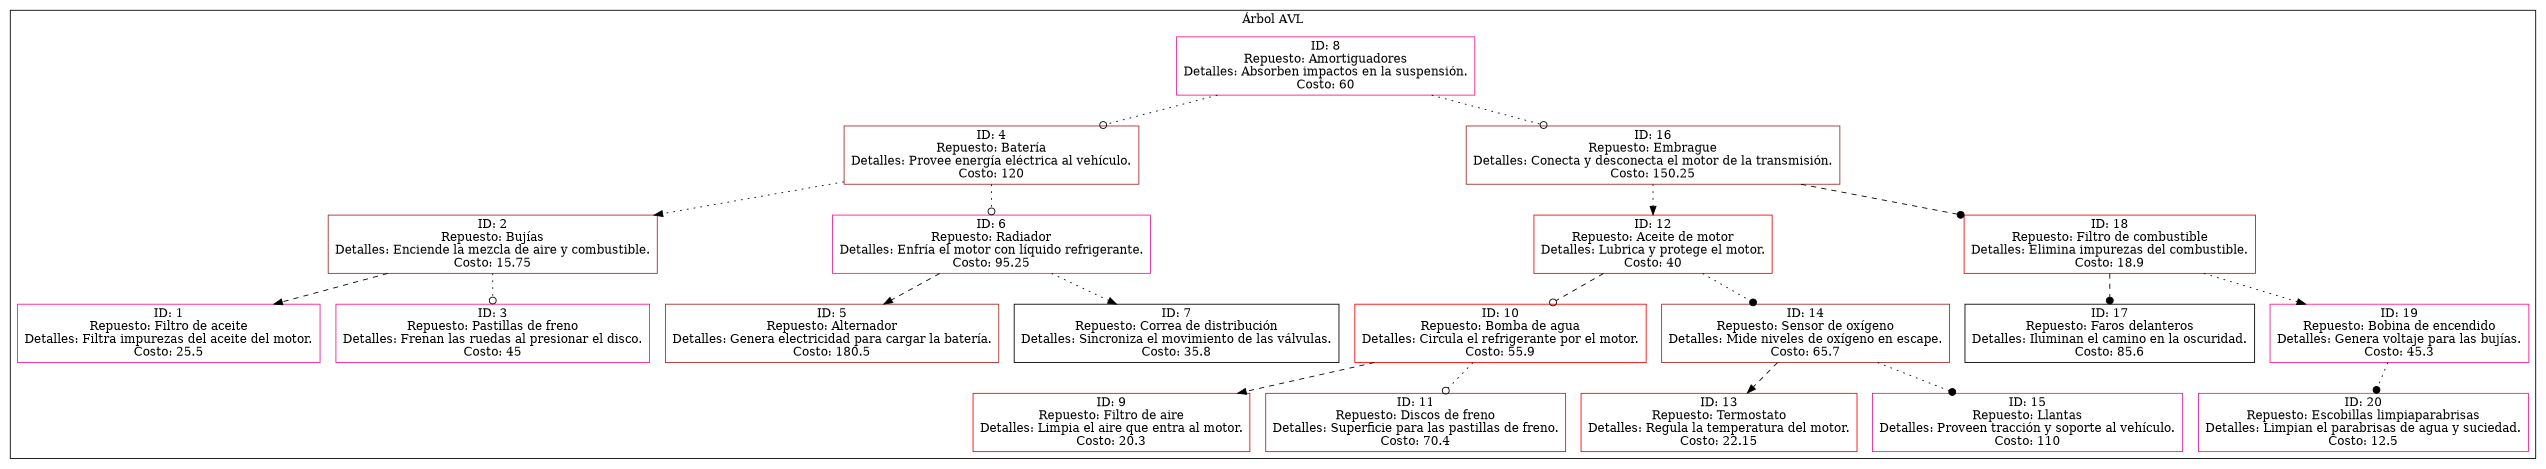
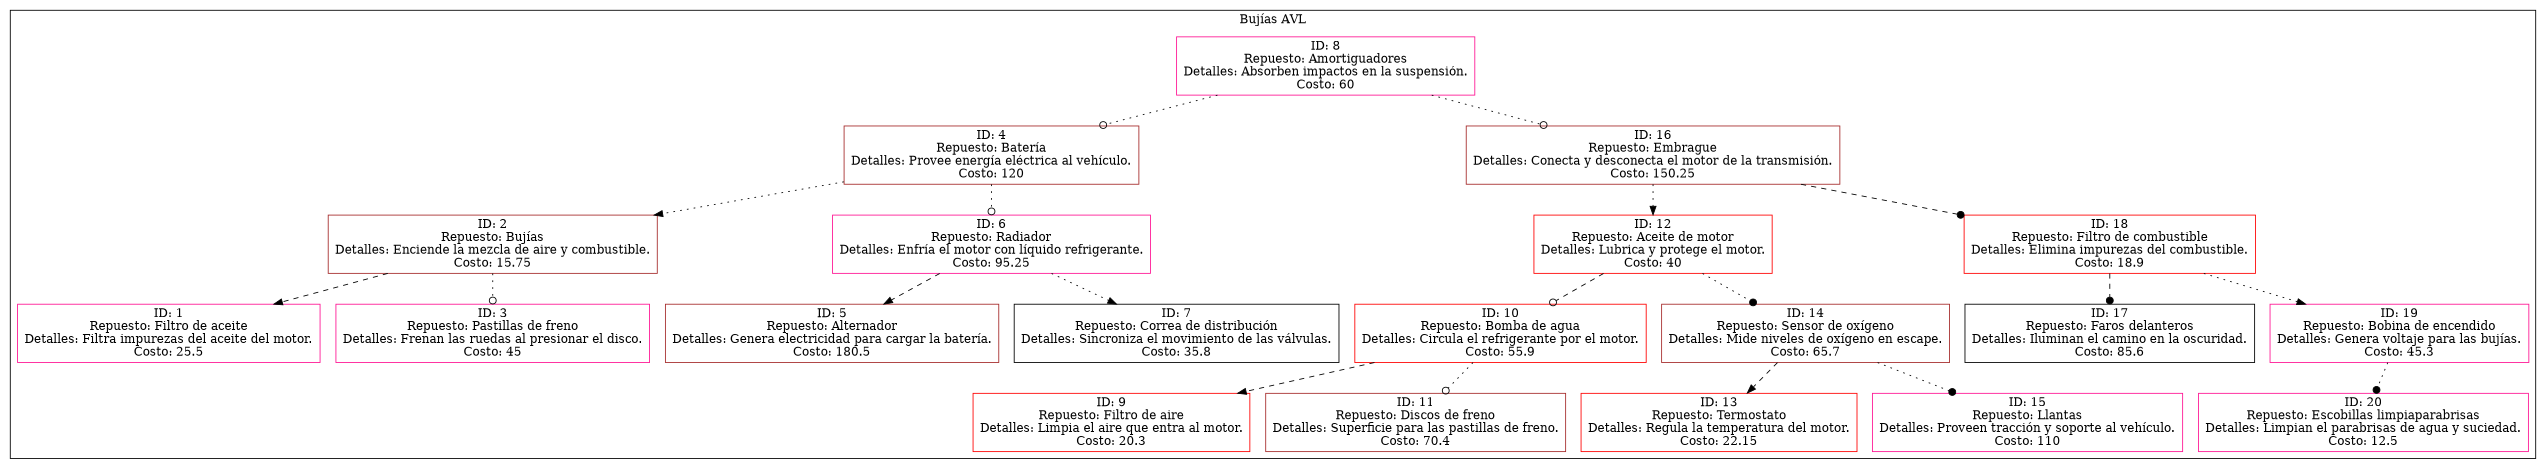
  digraph {
    rankdir=TB
    node [shape=box color=deeppink]
    edge [style=dotted arrowhead=normal]
    n1 [label="ID: 8\nRepuesto: Amortiguadores\nDetalles: Absorben impactos en la suspensión.\nCosto: 60"]
    n2 [label="ID: 4\nRepuesto: Batería\nDetalles: Provee energía eléctrica al vehículo.\nCosto: 120" color=brown]
    n3 [label="ID: 16\nRepuesto: Embrague\nDetalles: Conecta y desconecta el motor de la transmisión.\nCosto: 150.25" color=brown]
    n4 [label="ID: 2\nRepuesto: Bujías\nDetalles: Enciende la mezcla de aire y combustible.\nCosto: 15.75" color=brown]
    n5 [label="ID: 6\nRepuesto: Radiador\nDetalles: Enfría el motor con líquido refrigerante.\nCosto: 95.25"]
    n6 [label="ID: 1\nRepuesto: Filtro de aceite\nDetalles: Filtra impurezas del aceite del motor.\nCosto: 25.5"]
    n7 [label="ID: 3\nRepuesto: Pastillas de freno\nDetalles: Frenan las ruedas al presionar el disco.\nCosto: 45"]
    n8 [label="ID: 5\nRepuesto: Alternador\nDetalles: Genera electricidad para cargar la batería.\nCosto: 180.5" color=brown]
    n9 [label="ID: 7\nRepuesto: Correa de distribución\nDetalles: Sincroniza el movimiento de las válvulas.\nCosto: 35.8" color=black]
    n10 [label="ID: 12\nRepuesto: Aceite de motor\nDetalles: Lubrica y protege el motor.\nCosto: 40" color=red]
    n11 [label="ID: 18\nRepuesto: Filtro de combustible\nDetalles: Elimina impurezas del combustible.\nCosto: 18.9" color=red]
    n12 [label="ID: 10\nRepuesto: Bomba de agua\nDetalles: Circula el refrigerante por el motor.\nCosto: 55.9" color=red]
    n13 [label="ID: 14\nRepuesto: Sensor de oxígeno\nDetalles: Mide niveles de oxígeno en escape.\nCosto: 65.7" color=brown]
    n14 [label="ID: 9\nRepuesto: Filtro de aire\nDetalles: Limpia el aire que entra al motor.\nCosto: 20.3" color=red]
    n15 [label="ID: 11\nRepuesto: Discos de freno\nDetalles: Superficie para las pastillas de freno.\nCosto: 70.4" color=brown]
    n16 [label="ID: 13\nRepuesto: Termostato\nDetalles: Regula la temperatura del motor.\nCosto: 22.15" color=red]
    n17 [label="ID: 15\nRepuesto: Llantas\nDetalles: Proveen tracción y soporte al vehículo.\nCosto: 110"]
    n18 [label="ID: 17\nRepuesto: Faros delanteros\nDetalles: Iluminan el camino en la oscuridad.\nCosto: 85.6" color=black]
    n19 [label="ID: 19\nRepuesto: Bobina de encendido\nDetalles: Genera voltaje para las bujías.\nCosto: 45.3"]
    n20 [label="ID: 20\nRepuesto: Escobillas limpiaparabrisas\nDetalles: Limpian el parabrisas de agua y suciedad.\nCosto: 12.5"]
    subgraph cluster_1 {
-     label="Árbol AVL"
+     label="Bujías AVL"
      n1
      n2
      n3
      n4
      n5
      n6
      n7
      n8
      n9
      n10
      n11
      n12
      n13
      n14
      n15
      n16
      n17
      n18
      n19
      n20
    }
    n1 -> n2 [arrowhead=odot]
    n1 -> n3 [arrowhead=odot]
    n2 -> n4
    n2 -> n5 [arrowhead=odot]
    n3 -> n10
    n3 -> n11 [style=dashed arrowhead=dot]
    n4 -> n6 [style=dashed]
    n4 -> n7 [arrowhead=odot]
    n5 -> n8 [style=dashed]
    n5 -> n9
    n10 -> n12 [style=dashed arrowhead=odot]
    n10 -> n13 [arrowhead=dot]
    n11 -> n18 [style=dashed arrowhead=dot]
    n11 -> n19
    n12 -> n14 [style=dashed]
    n12 -> n15 [arrowhead=odot]
    n13 -> n16 [style=dashed]
    n13 -> n17 [arrowhead=dot]
    n19 -> n20 [arrowhead=dot]
  }
